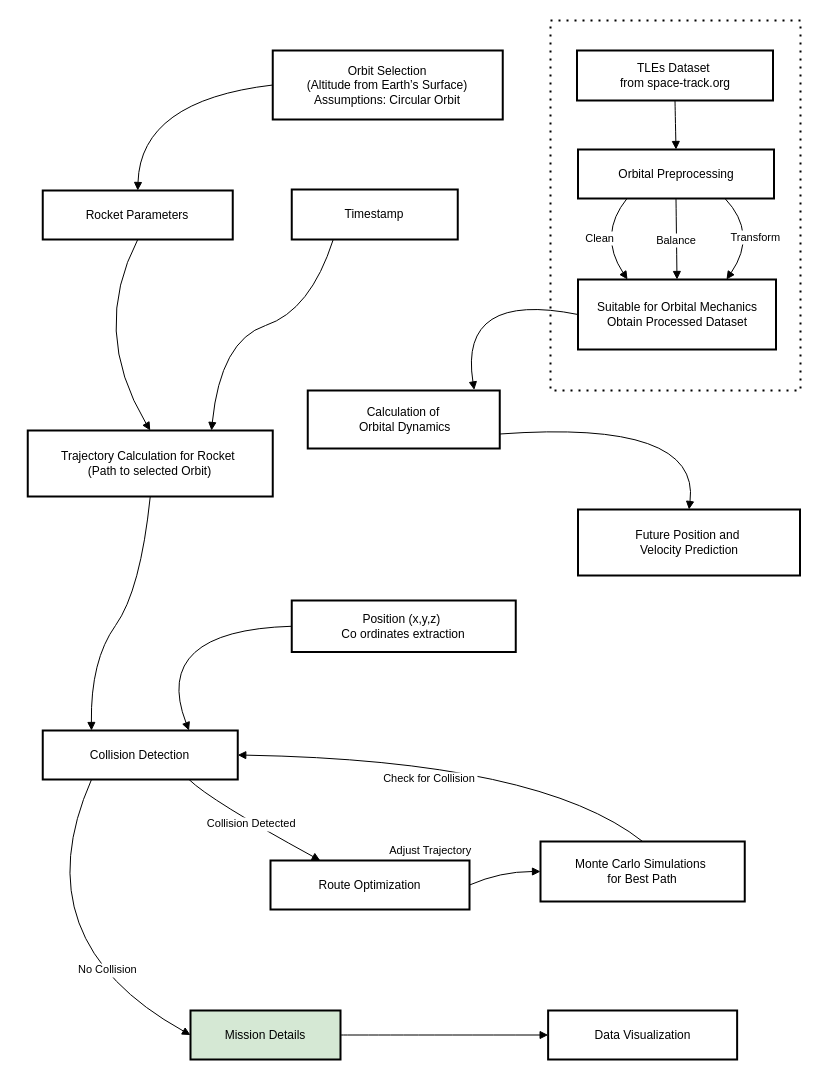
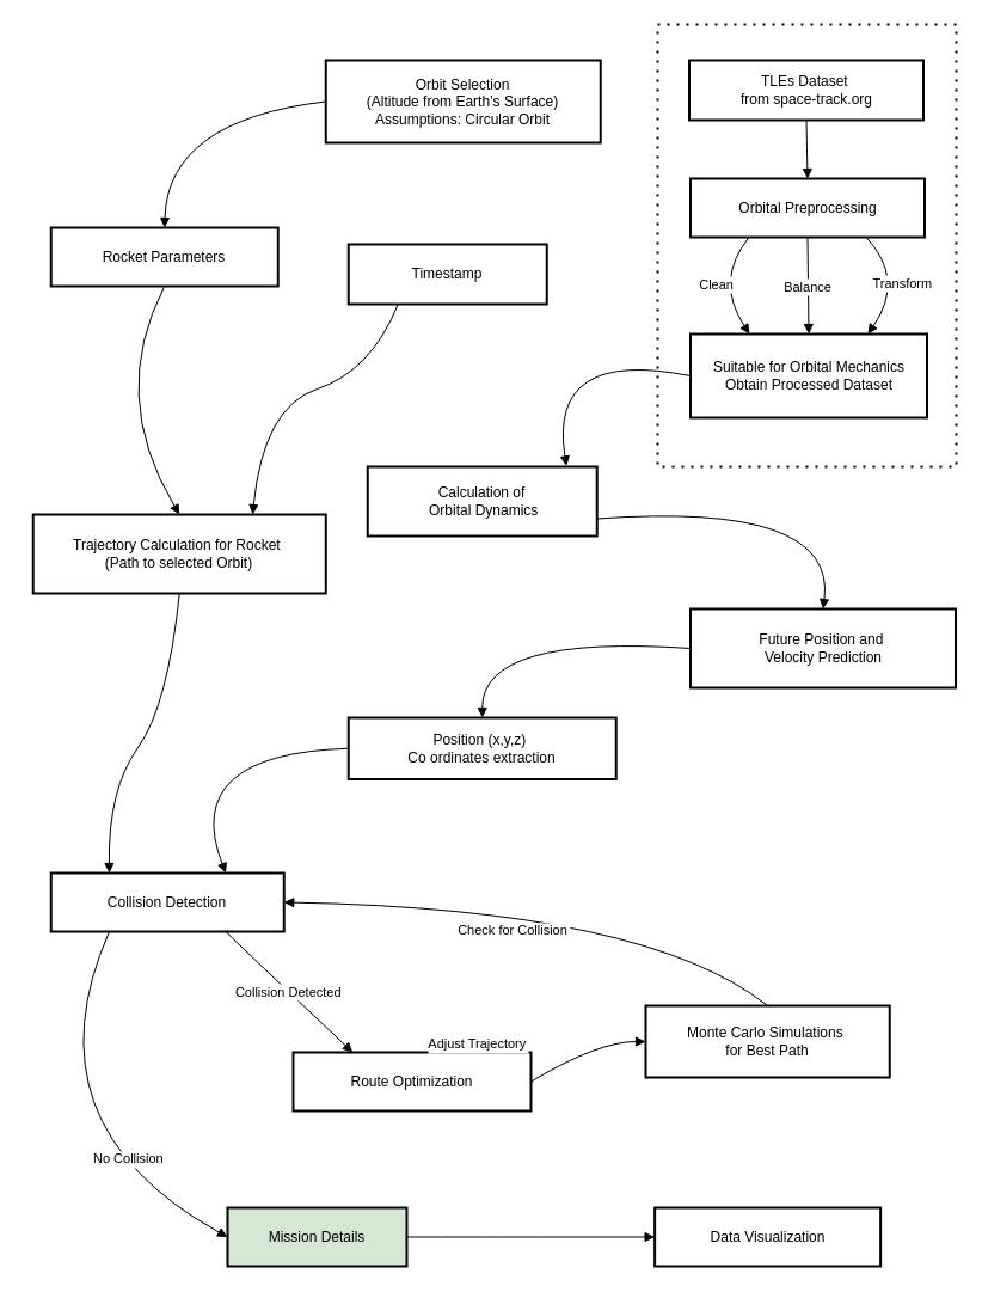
  <mxCell id="0" />
  <mxCell id="1" parent="0" />
  <mxCell id="2" value="TLEs Dataset &#10;from space-track.org" style="whiteSpace=wrap;strokeWidth=2;" parent="1" vertex="1"><mxGeometry x="576.5" y="50" width="196" height="50" as="geometry" /></mxCell>
  <mxCell id="3" value="Orbital Preprocessing" style="whiteSpace=wrap;strokeWidth=2;" parent="1" vertex="1"><mxGeometry x="577.5" y="149" width="196" height="49" as="geometry" /></mxCell>
  <mxCell id="4" value="Suitable for Orbital Mechanics&#10;Obtain Processed Dataset" style="whiteSpace=wrap;strokeWidth=2;" parent="1" vertex="1"><mxGeometry x="577.5" y="279" width="198" height="70" as="geometry" /></mxCell>
  <mxCell id="5" value="Rocket Parameters" style="whiteSpace=wrap;strokeWidth=2;" parent="1" vertex="1"><mxGeometry x="42.25" y="190" width="190" height="49" as="geometry" /></mxCell>
  <mxCell id="6" value="Orbit Selection&#10;(Altitude from Earth’s Surface)&#10;Assumptions: Circular Orbit" style="whiteSpace=wrap;strokeWidth=2;" parent="1" vertex="1"><mxGeometry x="272.25" y="50" width="230" height="69" as="geometry" /></mxCell>
  <mxCell id="7" value="Calculation of&#10; Orbital Dynamics" style="whiteSpace=wrap;strokeWidth=2;" parent="1" vertex="1"><mxGeometry x="307.25" y="390" width="192" height="58" as="geometry" /></mxCell>
  <mxCell id="8" value="Trajectory Calculation for Rocket &#10;(Path to selected Orbit)" style="whiteSpace=wrap;strokeWidth=2;" parent="1" vertex="1"><mxGeometry x="27.25" y="430" width="245" height="66" as="geometry" /></mxCell>
  <mxCell id="9" value="Future Position and &#10;Velocity Prediction" style="whiteSpace=wrap;strokeWidth=2;" parent="1" vertex="1"><mxGeometry x="577.5" y="509" width="222" height="66" as="geometry" /></mxCell>
  <mxCell id="10" value="Position (x,y,z) &#10;Co ordinates extraction" style="whiteSpace=wrap;strokeWidth=2;" parent="1" vertex="1"><mxGeometry x="291.25" y="600" width="224" height="51.5" as="geometry" /></mxCell>
  <mxCell id="11" value="Collision Detection" style="whiteSpace=wrap;strokeWidth=2;" parent="1" vertex="1"><mxGeometry x="42.25" y="730" width="195" height="49" as="geometry" /></mxCell>
- <mxCell id="12" value="Route Optimization" style="whiteSpace=wrap;strokeWidth=2;" parent="1" vertex="1"><mxGeometry x="270" y="860" width="199" height="49" as="geometry" /></mxCell>
+ <mxCell id="12" value="Route Optimization" style="whiteSpace=wrap;strokeWidth=2;" parent="1" vertex="1"><mxGeometry x="245" y="880" width="199" height="49" as="geometry" /></mxCell>
  <mxCell id="13" value="Monte Carlo Simulations &#10;for Best Path" style="whiteSpace=wrap;strokeWidth=2;" parent="1" vertex="1"><mxGeometry x="540" y="841" width="204.25" height="60" as="geometry" /></mxCell>
  <mxCell id="14" value="Mission Details" style="whiteSpace=wrap;strokeWidth=2;fillColor=#d5e8d4;" parent="1" vertex="1"><mxGeometry x="190" y="1010" width="150" height="49" as="geometry" /></mxCell>
  <mxCell id="15" value="Data Visualization" style="whiteSpace=wrap;strokeWidth=2;" parent="1" vertex="1"><mxGeometry x="547.63" y="1010" width="189" height="49" as="geometry" /></mxCell>
  <mxCell id="16" value="" style="curved=1;startArrow=none;endArrow=block;exitX=0.5;exitY=1;entryX=0.5;entryY=0;rounded=0;" parent="1" source="2" target="3" edge="1"><mxGeometry relative="1" as="geometry"><Array as="points" /></mxGeometry></mxCell>
  <mxCell id="17" value="Clean" style="curved=1;startArrow=none;endArrow=block;exitX=0.25;exitY=1;rounded=0;exitDx=0;exitDy=0;entryX=0.25;entryY=0;entryDx=0;entryDy=0;" parent="1" source="3" target="4" edge="1"><mxGeometry relative="1" as="geometry"><Array as="points"><mxPoint x="597.5" y="234" /></Array><mxPoint x="627.5" y="253" as="targetPoint" /></mxGeometry></mxCell>
  <mxCell id="18" value="Balance" style="curved=1;startArrow=none;endArrow=block;exitX=0.5;exitY=1;entryX=0.5;entryY=0;rounded=0;exitDx=0;exitDy=0;entryDx=0;entryDy=0;" parent="1" source="3" target="4" edge="1"><mxGeometry relative="1" as="geometry"><Array as="points" /></mxGeometry></mxCell>
  <mxCell id="19" value="Transform" style="curved=1;startArrow=none;endArrow=block;exitX=0.75;exitY=1;rounded=0;exitDx=0;exitDy=0;entryX=0.75;entryY=0;entryDx=0;entryDy=0;" parent="1" source="3" target="4" edge="1"><mxGeometry relative="1" as="geometry"><Array as="points"><mxPoint x="757.5" y="233" /></Array><mxPoint x="717.5" y="263" as="targetPoint" /></mxGeometry></mxCell>
  <mxCell id="20" value="" style="curved=1;startArrow=none;endArrow=block;exitX=0;exitY=0.5;entryX=0.867;entryY=-0.01;rounded=0;entryDx=0;entryDy=0;entryPerimeter=0;exitDx=0;exitDy=0;" parent="1" source="4" target="7" edge="1"><mxGeometry relative="1" as="geometry"><Array as="points"><mxPoint x="458" y="290" /></Array><mxPoint x="438" y="363" as="targetPoint" /></mxGeometry></mxCell>
  <mxCell id="21" value="" style="curved=1;startArrow=none;endArrow=block;exitX=1;exitY=0.75;entryX=0.5;entryY=0;rounded=0;exitDx=0;exitDy=0;" parent="1" source="7" target="9" edge="1"><mxGeometry relative="1" as="geometry"><Array as="points"><mxPoint x="700" y="419" /></Array></mxGeometry></mxCell>
+ <mxCell id="22" value="" style="curved=1;startArrow=none;endArrow=block;exitX=0;exitY=0.5;entryX=0.5;entryY=0;rounded=0;entryDx=0;entryDy=0;exitDx=0;exitDy=0;" parent="1" source="9" target="10" edge="1"><mxGeometry relative="1" as="geometry"><Array as="points"><mxPoint x="403" y="530" /></Array></mxGeometry></mxCell>
  <mxCell id="23" value="" style="curved=1;startArrow=none;endArrow=block;exitX=0.5;exitY=1;rounded=0;entryX=0.25;entryY=0;entryDx=0;entryDy=0;exitDx=0;exitDy=0;" parent="1" source="8" target="11" edge="1"><mxGeometry relative="1" as="geometry"><Array as="points"><mxPoint x="140" y="590" /><mxPoint x="90" y="660" /></Array><mxPoint x="90" y="650" as="targetPoint" /></mxGeometry></mxCell>
  <mxCell id="24" value="" style="curved=1;startArrow=none;endArrow=block;exitX=0;exitY=0.5;rounded=0;entryX=0.75;entryY=0;entryDx=0;entryDy=0;exitDx=0;exitDy=0;" parent="1" source="10" target="11" edge="1"><mxGeometry relative="1" as="geometry"><Array as="points"><mxPoint x="150" y="630" /></Array><mxPoint x="560" y="780" as="targetPoint" /></mxGeometry></mxCell>
  <mxCell id="25" value="Collision Detected" style="curved=1;startArrow=none;endArrow=block;exitX=0.75;exitY=1;entryX=0.25;entryY=0;rounded=0;exitDx=0;exitDy=0;entryDx=0;entryDy=0;" parent="1" source="11" target="12" edge="1"><mxGeometry x="-0.01" relative="1" as="geometry"><Array as="points"><mxPoint x="210" y="800" /></Array><mxPoint x="97.5" y="640" as="sourcePoint" /><mxPoint as="offset" /></mxGeometry></mxCell>
  <mxCell id="26" value="Adjust Trajectory" style="curved=1;startArrow=none;endArrow=block;exitX=1;exitY=0.5;entryX=0;entryY=0.5;rounded=0;exitDx=0;exitDy=0;entryDx=0;entryDy=0;" parent="1" source="12" target="13" edge="1"><mxGeometry x="-1" y="52" relative="1" as="geometry"><Array as="points"><mxPoint x="500" y="871" /></Array><mxPoint x="-18" y="13" as="offset" /></mxGeometry></mxCell>
  <mxCell id="27" value="No Collision" style="curved=1;startArrow=none;endArrow=block;entryX=0;entryY=0.5;rounded=0;exitX=0.25;exitY=1;exitDx=0;exitDy=0;entryDx=0;entryDy=0;" parent="1" source="11" target="14" edge="1"><mxGeometry x="0.442" y="18" relative="1" as="geometry"><Array as="points"><mxPoint y="940" x="20" /></Array><mxPoint x="49" y="640" as="sourcePoint" /><mxPoint x="-1" as="offset" /></mxGeometry></mxCell>
  <mxCell id="28" value="" style="curved=1;startArrow=none;endArrow=block;exitX=1;exitY=0.5;entryX=0;entryY=0.5;rounded=0;exitDx=0;exitDy=0;entryDx=0;entryDy=0;" parent="1" source="14" target="15" edge="1"><mxGeometry relative="1" as="geometry"><Array as="points" /></mxGeometry></mxCell>
  <mxCell id="29" value="" style="curved=1;startArrow=none;endArrow=block;exitX=0.5;exitY=1;rounded=0;exitDx=0;exitDy=0;entryX=0.5;entryY=0;entryDx=0;entryDy=0;" parent="1" source="5" target="8" edge="1"><mxGeometry relative="1" as="geometry"><Array as="points"><mxPoint x="90" y="330" /></Array><mxPoint x="173" y="315" as="sourcePoint" /><mxPoint x="75" y="690" as="targetPoint" /></mxGeometry></mxCell>
  <mxCell id="30" value="Check for Collision" style="curved=1;startArrow=none;endArrow=block;exitX=0.5;exitY=0;rounded=0;entryX=1;entryY=0.5;entryDx=0;entryDy=0;exitDx=0;exitDy=0;" parent="1" source="13" target="11" edge="1"><mxGeometry x="0.113" y="20" relative="1" as="geometry"><Array as="points"><mxPoint x="540" y="760" /></Array><mxPoint x="433.25" y="1355" as="sourcePoint" /><mxPoint x="401.25" y="995" as="targetPoint" /><mxPoint as="offset" /></mxGeometry></mxCell>
  <mxCell id="31" value="" style="curved=1;startArrow=none;endArrow=block;rounded=0;exitX=0;exitY=0.5;exitDx=0;exitDy=0;entryX=0.5;entryY=0;entryDx=0;entryDy=0;" parent="1" source="6" target="5" edge="1"><mxGeometry relative="1" as="geometry"><Array as="points"><mxPoint x="140" y="100" /></Array><mxPoint x="175" y="390" as="sourcePoint" /><mxPoint x="120" y="680" as="targetPoint" /></mxGeometry></mxCell>
  <mxCell id="32" value="&lt;div&gt;&lt;br&gt;&lt;/div&gt;" style="text;html=1;align=center;verticalAlign=middle;resizable=0;points=[];autosize=1;strokeColor=none;fillColor=none;" parent="1" vertex="1"><mxGeometry x="250" y="295" width="20" height="30" as="geometry" /></mxCell>
- <mxCell id="33" value="Timestamp" style="whiteSpace=wrap;strokeWidth=2;" vertex="1" parent="1"><mxGeometry x="291.25" y="189" width="166" height="50" as="geometry" /></mxCell>
+ <mxCell id="33" value="Timestamp" style="whiteSpace=wrap;strokeWidth=2;" vertex="1" parent="1"><mxGeometry x="291.25" y="204" width="166" height="50" as="geometry" /></mxCell>
  <mxCell id="34" value="" style="curved=1;startArrow=none;endArrow=block;exitX=0.25;exitY=1;rounded=0;exitDx=0;exitDy=0;entryX=0.75;entryY=0;entryDx=0;entryDy=0;" edge="1" parent="1" source="33" target="8"><mxGeometry relative="1" as="geometry"><Array as="points"><mxPoint x="310" y="310" /><mxPoint x="220" y="340" /></Array><mxPoint x="-75" y="419" as="sourcePoint" /><mxPoint x="111" y="704" as="targetPoint" /></mxGeometry></mxCell>
  <mxCell id="35" value="" style="endArrow=none;dashed=1;html=1;dashPattern=1 3;strokeWidth=2;rounded=0;" edge="1" parent="1"><mxGeometry width="50" height="50" relative="1" as="geometry"><mxPoint x="550" y="20" as="sourcePoint" /><mxPoint x="550" y="20" as="targetPoint" /><Array as="points"><mxPoint x="800" y="20" /><mxPoint x="800" y="390" /><mxPoint x="550" y="390" /></Array></mxGeometry></mxCell>
